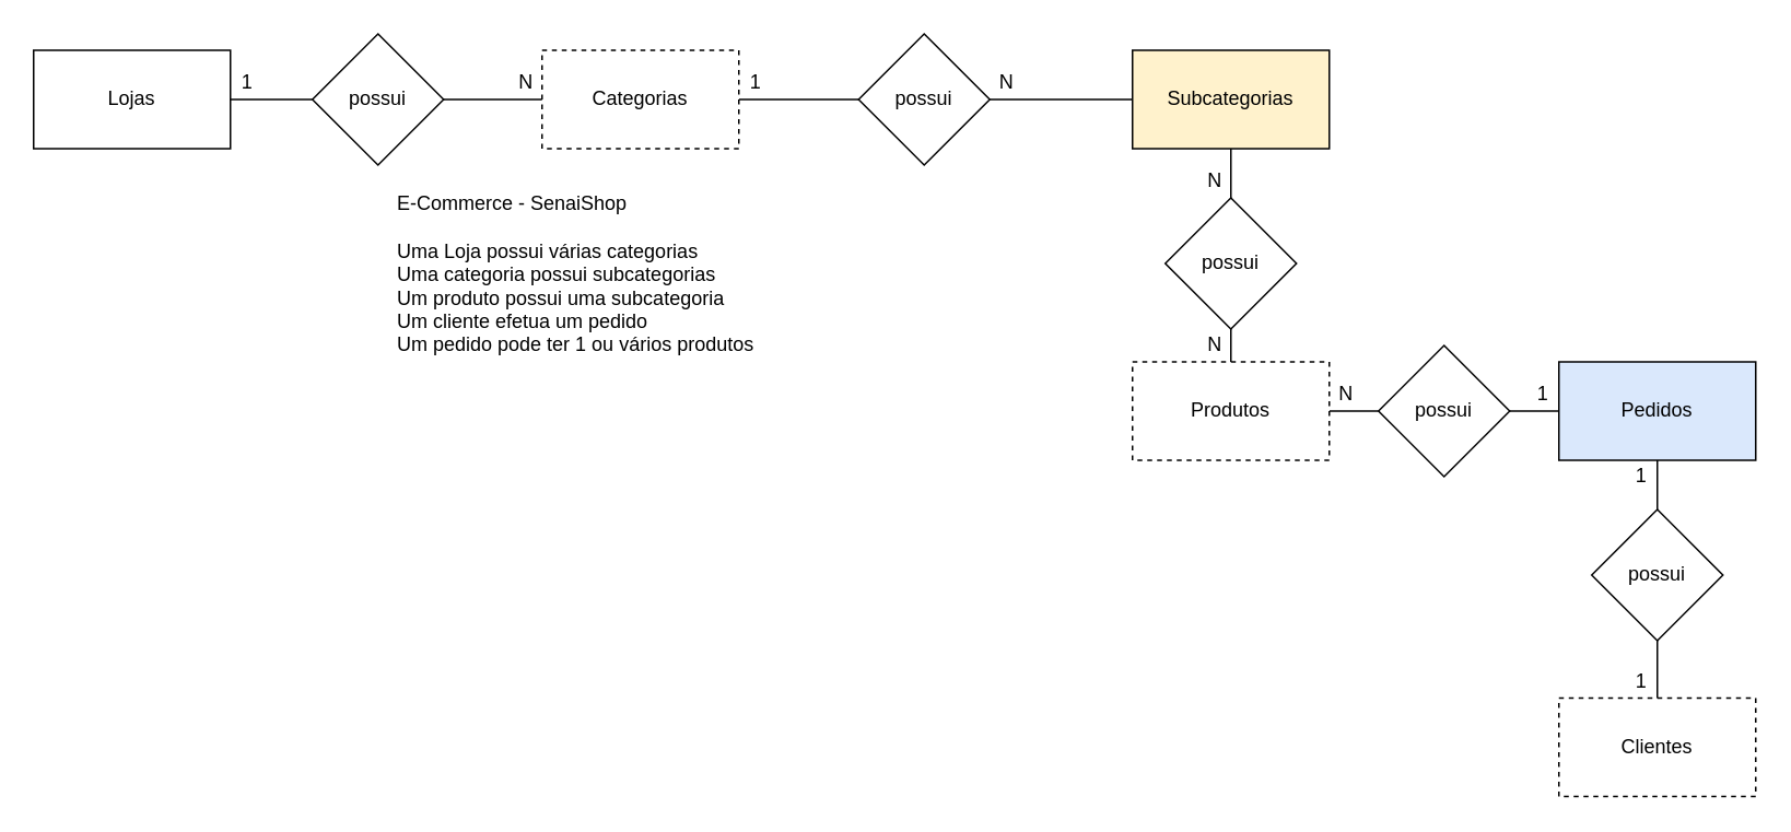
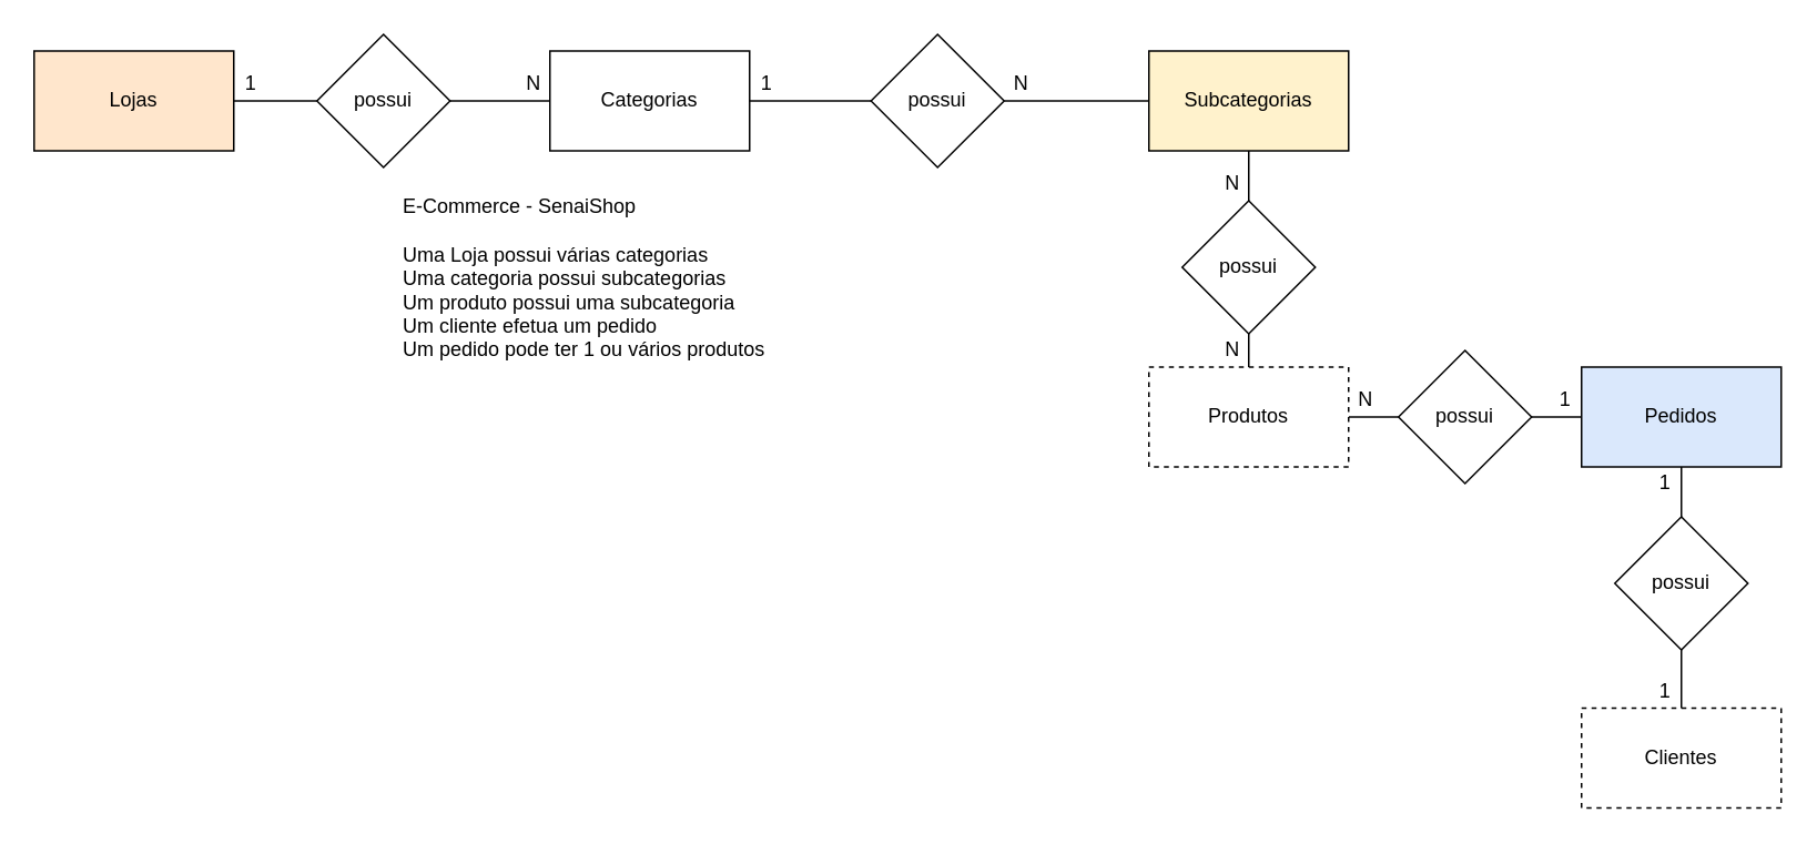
  <mxCell id="0" />
  <mxCell id="1" parent="0" />
  <mxCell id="2" value="E-Commerce - SenaiShop&lt;br&gt;&lt;br&gt;Uma Loja possui várias categorias&lt;br&gt;Uma categoria possui subcategorias&lt;br&gt;Um produto possui uma subcategoria&lt;br&gt;Um cliente efetua um pedido&lt;br&gt;Um pedido pode ter 1 ou vários produtos" style="text;whiteSpace=wrap;html=1;" parent="1" vertex="1"><mxGeometry x="240" y="110" width="240" height="120" as="geometry" /></mxCell>
  <mxCell id="3" value="" style="edgeStyle=orthogonalEdgeStyle;rounded=0;orthogonalLoop=1;jettySize=auto;html=1;endArrow=none;endFill=0;" parent="1" source="4" target="13" edge="1"><mxGeometry relative="1" as="geometry" /></mxCell>
- <mxCell id="4" value="Categorias" style="rounded=0;whiteSpace=wrap;html=1;dashed=1;" parent="1" vertex="1"><mxGeometry x="330" y="30" width="120" height="60" as="geometry" /></mxCell>
+ <mxCell id="4" value="Categorias" style="rounded=0;whiteSpace=wrap;html=1;" parent="1" vertex="1"><mxGeometry x="330" y="30" width="120" height="60" as="geometry" /></mxCell>
  <mxCell id="5" value="" style="edgeStyle=orthogonalEdgeStyle;rounded=0;orthogonalLoop=1;jettySize=auto;html=1;endArrow=none;endFill=0;" parent="1" source="6" target="15" edge="1"><mxGeometry relative="1" as="geometry" /></mxCell>
  <mxCell id="6" value="Subcategorias" style="rounded=0;whiteSpace=wrap;html=1;fillColor=#fff2cc;" parent="1" vertex="1"><mxGeometry x="690" y="30" width="120" height="60" as="geometry" /></mxCell>
  <mxCell id="7" value="Clientes" style="rounded=0;whiteSpace=wrap;html=1;dashed=1;" parent="1" vertex="1"><mxGeometry x="950" y="425" width="120" height="60" as="geometry" /></mxCell>
  <mxCell id="8" value="" style="edgeStyle=orthogonalEdgeStyle;rounded=0;orthogonalLoop=1;jettySize=auto;html=1;endArrow=none;endFill=0;" parent="1" source="9" target="19" edge="1"><mxGeometry relative="1" as="geometry" /></mxCell>
  <mxCell id="9" value="Pedidos" style="rounded=0;whiteSpace=wrap;html=1;fillColor=#dae8fc;" parent="1" vertex="1"><mxGeometry x="950" y="220" width="120" height="60" as="geometry" /></mxCell>
  <mxCell id="10" value="" style="edgeStyle=orthogonalEdgeStyle;rounded=0;orthogonalLoop=1;jettySize=auto;html=1;endArrow=none;endFill=0;" parent="1" source="11" target="17" edge="1"><mxGeometry relative="1" as="geometry" /></mxCell>
  <mxCell id="11" value="Produtos" style="rounded=0;whiteSpace=wrap;html=1;dashed=1;" parent="1" vertex="1"><mxGeometry x="690" y="220" width="120" height="60" as="geometry" /></mxCell>
  <mxCell id="12" value="" style="edgeStyle=orthogonalEdgeStyle;rounded=0;orthogonalLoop=1;jettySize=auto;html=1;endArrow=none;endFill=0;" parent="1" source="13" target="6" edge="1"><mxGeometry relative="1" as="geometry" /></mxCell>
  <mxCell id="13" value="possui" style="rhombus;whiteSpace=wrap;html=1;" parent="1" vertex="1"><mxGeometry x="523" y="20" width="80" height="80" as="geometry" /></mxCell>
  <mxCell id="14" value="" style="edgeStyle=orthogonalEdgeStyle;rounded=0;orthogonalLoop=1;jettySize=auto;html=1;endArrow=none;endFill=0;" parent="1" source="15" target="11" edge="1"><mxGeometry relative="1" as="geometry" /></mxCell>
  <mxCell id="15" value="possui" style="rhombus;whiteSpace=wrap;html=1;" parent="1" vertex="1"><mxGeometry x="710" y="120" width="80" height="80" as="geometry" /></mxCell>
  <mxCell id="16" value="" style="edgeStyle=orthogonalEdgeStyle;rounded=0;orthogonalLoop=1;jettySize=auto;html=1;endArrow=none;endFill=0;" parent="1" source="17" target="9" edge="1"><mxGeometry relative="1" as="geometry" /></mxCell>
  <mxCell id="17" value="possui" style="rhombus;whiteSpace=wrap;html=1;" parent="1" vertex="1"><mxGeometry x="840" y="210" width="80" height="80" as="geometry" /></mxCell>
  <mxCell id="18" value="" style="edgeStyle=orthogonalEdgeStyle;rounded=0;orthogonalLoop=1;jettySize=auto;html=1;endArrow=none;endFill=0;" parent="1" source="19" target="7" edge="1"><mxGeometry relative="1" as="geometry" /></mxCell>
  <mxCell id="19" value="possui" style="rhombus;whiteSpace=wrap;html=1;" parent="1" vertex="1"><mxGeometry x="970" y="310" width="80" height="80" as="geometry" /></mxCell>
  <mxCell id="20" style="edgeStyle=orthogonalEdgeStyle;rounded=0;orthogonalLoop=1;jettySize=auto;html=1;entryX=0;entryY=0.5;entryDx=0;entryDy=0;endArrow=none;endFill=0;" edge="1" parent="1" source="21" target="4"><mxGeometry relative="1" as="geometry" /></mxCell>
  <mxCell id="21" value="possui" style="rhombus;whiteSpace=wrap;html=1;" parent="1" vertex="1"><mxGeometry x="190" y="20" width="80" height="80" as="geometry" /></mxCell>
  <mxCell id="22" value="" style="edgeStyle=orthogonalEdgeStyle;rounded=0;orthogonalLoop=1;jettySize=auto;html=1;endArrow=none;endFill=0;" parent="1" source="23" target="21" edge="1"><mxGeometry relative="1" as="geometry" /></mxCell>
- <mxCell id="23" value="Lojas" style="rounded=0;whiteSpace=wrap;html=1;" parent="1" vertex="1"><mxGeometry x="20" y="30" width="120" height="60" as="geometry" /></mxCell>
+ <mxCell id="23" value="Lojas" style="rounded=0;whiteSpace=wrap;html=1;fillColor=#ffe6cc;" parent="1" vertex="1"><mxGeometry x="20" y="30" width="120" height="60" as="geometry" /></mxCell>
  <mxCell id="24" value="N" style="text;html=1;align=center;verticalAlign=middle;resizable=0;points=[];autosize=1;" parent="1" vertex="1"><mxGeometry x="810" y="230" width="20" height="20" as="geometry" /></mxCell>
  <mxCell id="25" value="1" style="text;html=1;align=center;verticalAlign=middle;resizable=0;points=[];autosize=1;" parent="1" vertex="1"><mxGeometry x="930" y="230" width="20" height="20" as="geometry" /></mxCell>
  <mxCell id="26" value="1" style="text;html=1;align=center;verticalAlign=middle;resizable=0;points=[];autosize=1;" parent="1" vertex="1"><mxGeometry x="140" y="40" width="20" height="20" as="geometry" /></mxCell>
  <mxCell id="27" value="N" style="text;html=1;align=center;verticalAlign=middle;resizable=0;points=[];autosize=1;" parent="1" vertex="1"><mxGeometry x="310" y="40" width="20" height="20" as="geometry" /></mxCell>
  <mxCell id="28" value="1" style="text;html=1;align=center;verticalAlign=middle;resizable=0;points=[];autosize=1;" parent="1" vertex="1"><mxGeometry x="450" y="40" width="20" height="20" as="geometry" /></mxCell>
  <mxCell id="29" value="N" style="text;html=1;align=center;verticalAlign=middle;resizable=0;points=[];autosize=1;" parent="1" vertex="1"><mxGeometry x="603" y="40" width="20" height="20" as="geometry" /></mxCell>
  <mxCell id="30" value="N" style="text;html=1;align=center;verticalAlign=middle;resizable=0;points=[];autosize=1;" parent="1" vertex="1"><mxGeometry x="730" y="100" width="20" height="20" as="geometry" /></mxCell>
  <mxCell id="31" value="N" style="text;html=1;align=center;verticalAlign=middle;resizable=0;points=[];autosize=1;" parent="1" vertex="1"><mxGeometry x="730" y="200" width="20" height="20" as="geometry" /></mxCell>
  <mxCell id="32" value="1" style="text;html=1;align=center;verticalAlign=middle;resizable=0;points=[];autosize=1;" parent="1" vertex="1"><mxGeometry x="990" y="280" width="20" height="20" as="geometry" /></mxCell>
  <mxCell id="33" value="1" style="text;html=1;align=center;verticalAlign=middle;resizable=0;points=[];autosize=1;" parent="1" vertex="1"><mxGeometry x="990" y="405" width="20" height="20" as="geometry" /></mxCell>
